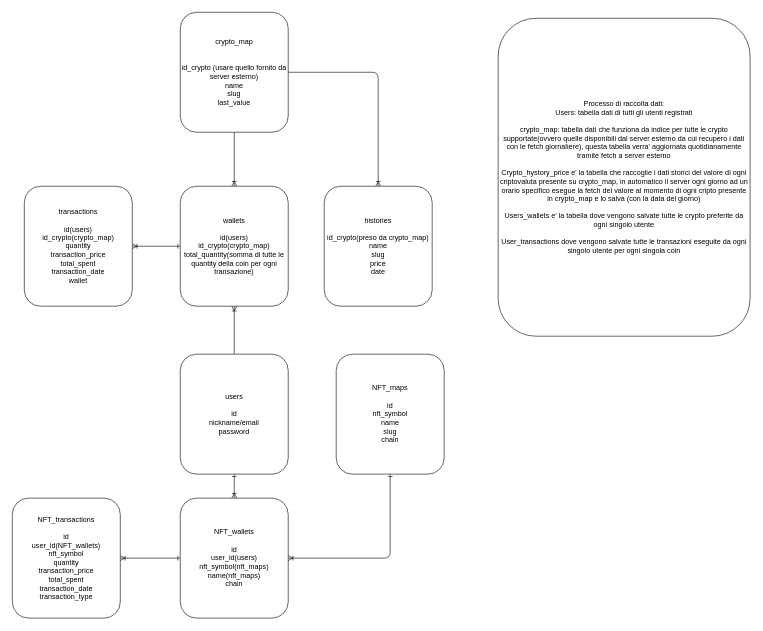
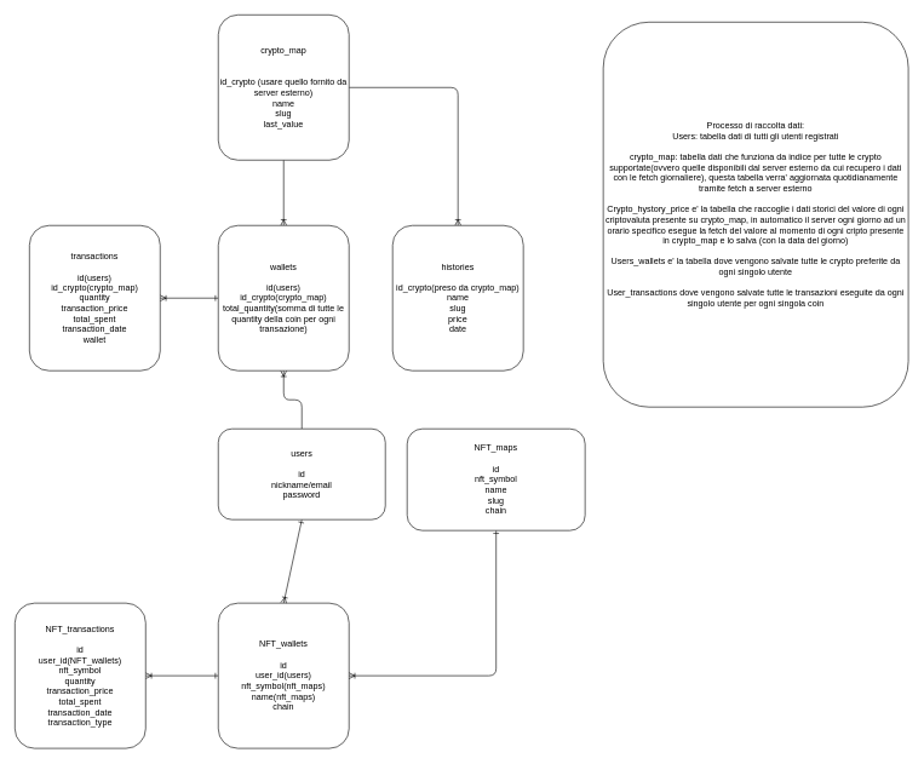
  <mxCell id="0" />
  <mxCell id="1" parent="0" />
  <mxCell id="2" style="edgeStyle=orthogonalEdgeStyle;html=1;entryX=0.5;entryY=1;entryDx=0;entryDy=0;endArrow=ERoneToMany;endFill=0;" parent="1" source="5" target="12" edge="1"><mxGeometry relative="1" as="geometry" /></mxCell>
  <mxCell id="3" style="edgeStyle=orthogonalEdgeStyle;html=1;entryX=0.5;entryY=1;entryDx=0;entryDy=0;endArrow=ERoneToMany;endFill=0;exitX=0.5;exitY=1;exitDx=0;exitDy=0;" parent="1" source="11" target="11" edge="1"><mxGeometry relative="1" as="geometry" /></mxCell>
  <mxCell id="4" style="edgeStyle=none;html=1;exitX=0.5;exitY=1;exitDx=0;exitDy=0;entryX=0.5;entryY=0;entryDx=0;entryDy=0;startArrow=ERone;startFill=0;endArrow=ERoneToMany;endFill=0;" parent="1" source="5" target="15" edge="1"><mxGeometry relative="1" as="geometry" /></mxCell>
- <mxCell id="5" value="users&lt;br&gt;&lt;br&gt;id&lt;br&gt;nickname/email&lt;br&gt;password" style="rounded=1;whiteSpace=wrap;html=1;" parent="1" vertex="1"><mxGeometry x="300" y="590" width="180" height="200" as="geometry" /></mxCell>
+ <mxCell id="5" value="users&lt;br&gt;&lt;br&gt;id&lt;br&gt;nickname/email&lt;br&gt;password" style="rounded=1;whiteSpace=wrap;html=1;" parent="1" vertex="1"><mxGeometry x="300" y="590" width="230" height="125" as="geometry" /></mxCell>
  <mxCell id="6" style="edgeStyle=orthogonalEdgeStyle;html=1;entryX=0.5;entryY=0;entryDx=0;entryDy=0;endArrow=ERoneToMany;endFill=0;" parent="1" source="8" target="9" edge="1"><mxGeometry relative="1" as="geometry" /></mxCell>
  <mxCell id="7" style="edgeStyle=orthogonalEdgeStyle;html=1;endArrow=ERoneToMany;endFill=0;" parent="1" source="8" target="12" edge="1"><mxGeometry relative="1" as="geometry" /></mxCell>
  <mxCell id="8" value="crypto_map&lt;br&gt;&lt;br&gt;&lt;br&gt;id_crypto (usare quello fornito da server esterno)&lt;br&gt;name&lt;br&gt;slug&lt;br&gt;last_value" style="rounded=1;whiteSpace=wrap;html=1;" parent="1" vertex="1"><mxGeometry x="300" y="20" width="180" height="200" as="geometry" /></mxCell>
  <mxCell id="9" value="histories&lt;br&gt;&lt;br&gt;id_crypto(preso da crypto_map)&lt;br&gt;name&lt;br&gt;slug&lt;br&gt;price&lt;br&gt;date" style="rounded=1;whiteSpace=wrap;html=1;" parent="1" vertex="1"><mxGeometry x="540" y="310" width="180" height="200" as="geometry" /></mxCell>
  <mxCell id="10" value="" style="edgeStyle=orthogonalEdgeStyle;html=1;endArrow=ERone;endFill=0;startArrow=ERoneToMany;startFill=0;" parent="1" source="11" target="12" edge="1"><mxGeometry relative="1" as="geometry" /></mxCell>
  <mxCell id="11" value="transactions&lt;br&gt;&lt;br&gt;id(users)&lt;br&gt;id_crypto(crypto_map)&lt;br&gt;quantity&lt;br&gt;transaction_price&lt;br&gt;total_spent&lt;br&gt;transaction_date&lt;br&gt;wallet" style="rounded=1;whiteSpace=wrap;html=1;" parent="1" vertex="1"><mxGeometry x="40" y="310" width="180" height="200" as="geometry" /></mxCell>
  <mxCell id="12" value="wallets&lt;br&gt;&lt;br&gt;id(users)&lt;br&gt;id_crypto(crypto_map)&lt;br&gt;total_quantity(somma di tutte le quantity della coin per ogni transazione)" style="rounded=1;whiteSpace=wrap;html=1;" parent="1" vertex="1"><mxGeometry x="300" y="310" width="180" height="200" as="geometry" /></mxCell>
  <mxCell id="13" value="Processo di raccolta dati:&lt;br&gt;Users: tabella dati di tutti gli utenti registrati&lt;br&gt;&lt;br&gt;crypto_map: tabella dati che funziona da indice per tutte le crypto supportate(ovvero quelle disponibili dal server esterno da cui recupero i dati con le fetch giornaliere), questa tabella verra' aggiornata quotidianamente tramite fetch a server esterno&lt;br&gt;&lt;br&gt;Crypto_hystory_price e' la tabella che raccoglie i dati storici del valore di ogni criptovaluta presente su crypto_map, in automatico il server ogni giorno ad un orario specifico esegue la fetch del valore al momento di ogni cripto presente in crypto_map e lo salva (con la data del giorno)&lt;br&gt;&lt;br&gt;Users_wallets e' la tabella dove vengono salvate tutte le crypto preferite da ogni singolo utente&lt;br&gt;&lt;br&gt;User_transactions dove vengono salvate tutte le transazioni eseguite da ogni singolo utente per ogni singola coin" style="rounded=1;whiteSpace=wrap;html=1;" parent="1" vertex="1"><mxGeometry x="830" y="30" width="420" height="530" as="geometry" /></mxCell>
  <mxCell id="14" style="edgeStyle=orthogonalEdgeStyle;html=1;exitX=0;exitY=0.5;exitDx=0;exitDy=0;entryX=1;entryY=0.5;entryDx=0;entryDy=0;startArrow=ERone;startFill=0;endArrow=ERoneToMany;endFill=0;" parent="1" source="15" target="16" edge="1"><mxGeometry relative="1" as="geometry" /></mxCell>
  <mxCell id="15" value="NFT_wallets&lt;br&gt;&lt;br&gt;id&lt;br&gt;user_id(users)&lt;br&gt;nft_symbol(nft_maps)&lt;br&gt;name(nft_maps)&lt;br&gt;chain" style="rounded=1;whiteSpace=wrap;html=1;" parent="1" vertex="1"><mxGeometry x="300" y="830" width="180" height="200" as="geometry" /></mxCell>
  <mxCell id="16" value="NFT_transactions&lt;br&gt;&lt;br&gt;id&lt;br&gt;user_id(NFT_wallets)&lt;br&gt;nft_symbol&lt;br&gt;quantity&lt;br&gt;transaction_price&lt;br&gt;total_spent&lt;br&gt;transaction_date&lt;br&gt;transaction_type" style="rounded=1;whiteSpace=wrap;html=1;" parent="1" vertex="1"><mxGeometry x="20" y="830" width="180" height="200" as="geometry" /></mxCell>
  <mxCell id="17" style="edgeStyle=orthogonalEdgeStyle;html=1;exitX=0.5;exitY=1;exitDx=0;exitDy=0;entryX=1;entryY=0.5;entryDx=0;entryDy=0;startArrow=ERone;startFill=0;endArrow=ERoneToMany;endFill=0;" parent="1" source="18" target="15" edge="1"><mxGeometry relative="1" as="geometry" /></mxCell>
- <mxCell id="18" value="NFT_maps&lt;br&gt;&lt;br&gt;id&lt;br&gt;nft_symbol&lt;br&gt;name&lt;br&gt;slug&lt;br&gt;chain" style="rounded=1;whiteSpace=wrap;html=1;" parent="1" vertex="1"><mxGeometry x="560" y="590" width="180" height="200" as="geometry" /></mxCell>
+ <mxCell id="18" value="NFT_maps&lt;br&gt;&lt;br&gt;id&lt;br&gt;nft_symbol&lt;br&gt;name&lt;br&gt;slug&lt;br&gt;chain" style="rounded=1;whiteSpace=wrap;html=1;" parent="1" vertex="1"><mxGeometry x="560" y="590" width="245" height="140" as="geometry" /></mxCell>
